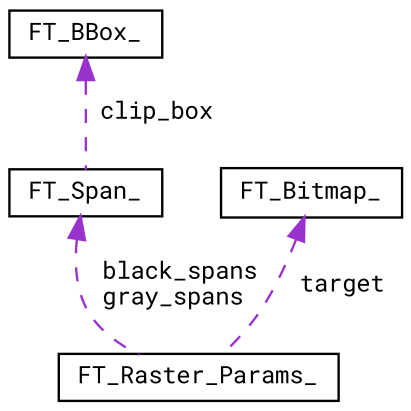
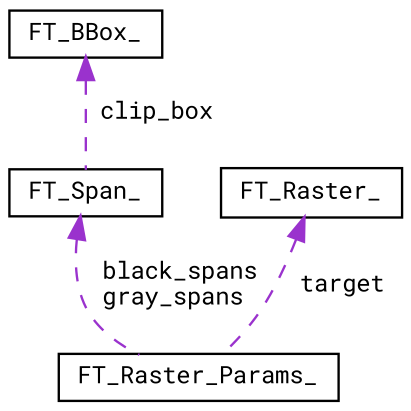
  digraph {
    fontname="Roboto Mono"
    node [color=black fillcolor=white fontname="Roboto Mono" fontsize=10 shape=record style=filled]
    edge [color=darkorchid3 dir=back fontname="Roboto Mono" fontsize=10 labelfontname=Helvetica labelfontsize=10 style=dashed]
    n1 [height=0.2 label=FT_Raster_Params_ width=0.4]
    n2 [height=0.2 label=FT_Span_ width=0.4]
-   n3 [height=0.2 label=FT_Bitmap_ width=0.4]
+   n3 [height=0.2 label=FT_Raster_ width=0.4]
    n4 [height=0.2 label=FT_BBox_ width=0.4]
    n2 -> n1 [label=" black_spans\ngray_spans"]
    n3 -> n1 [label=" target"]
    n4 -> n2 [label=" clip_box"]
  }
